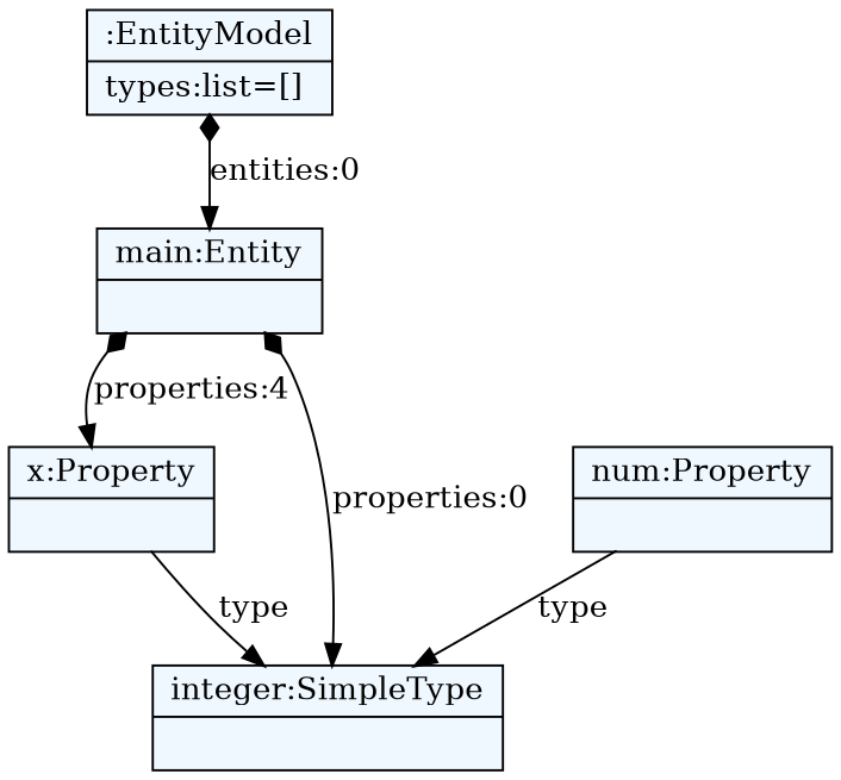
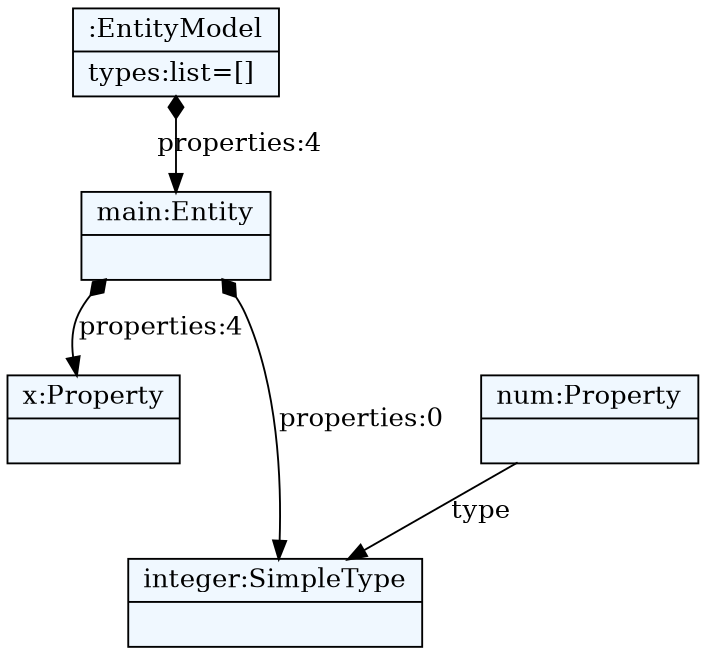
  digraph {
    fontname="Bitstream Vera Sans"
    fontsize=8
    nodesep=0.3
    node [fillcolor=aliceblue shape=record style=filled]
    edge [arrowtail=diamond dir=both]
    n1 [label="{:EntityModel|types:list=[]\l}"]
    n2 [label="{main:Entity|}"]
    n3 [label="{x:Property|}"]
    n4 [label="{integer:SimpleType|}"]
    n5 [label="{num:Property|}"]
-   n1 -> n2 [label="entities:0"]
+   n1 -> n2 [label="properties:4"]
    n2 -> n3 [label="properties:4"]
    n2 -> n4 [label="properties:0"]
-   n3 -> n4 [arrowtail=empty dir=black label=type]
    n5 -> n4 [arrowtail=empty dir=black label=type]
  }
